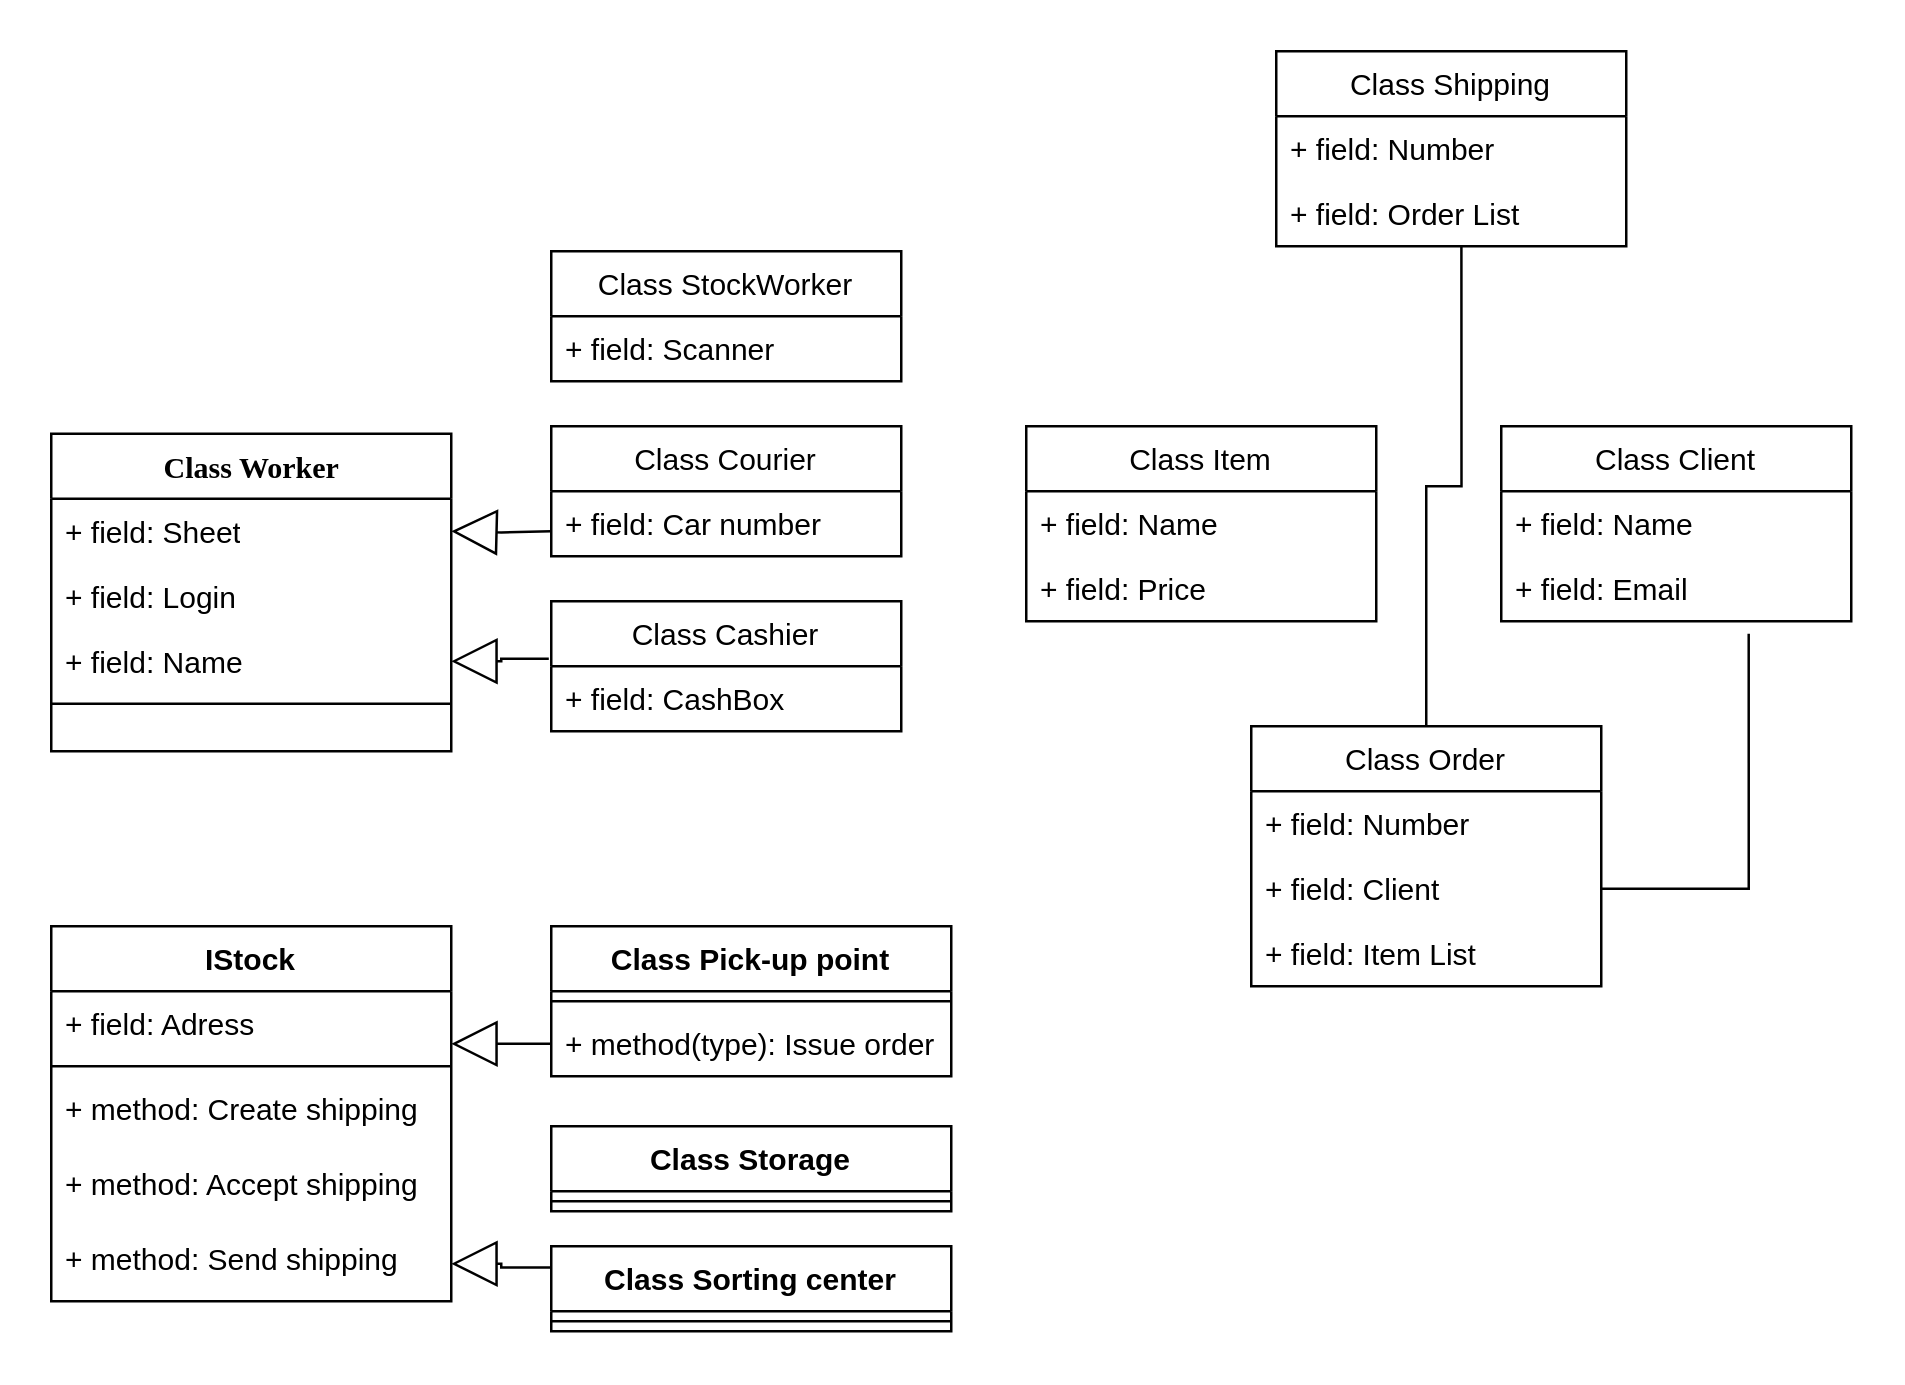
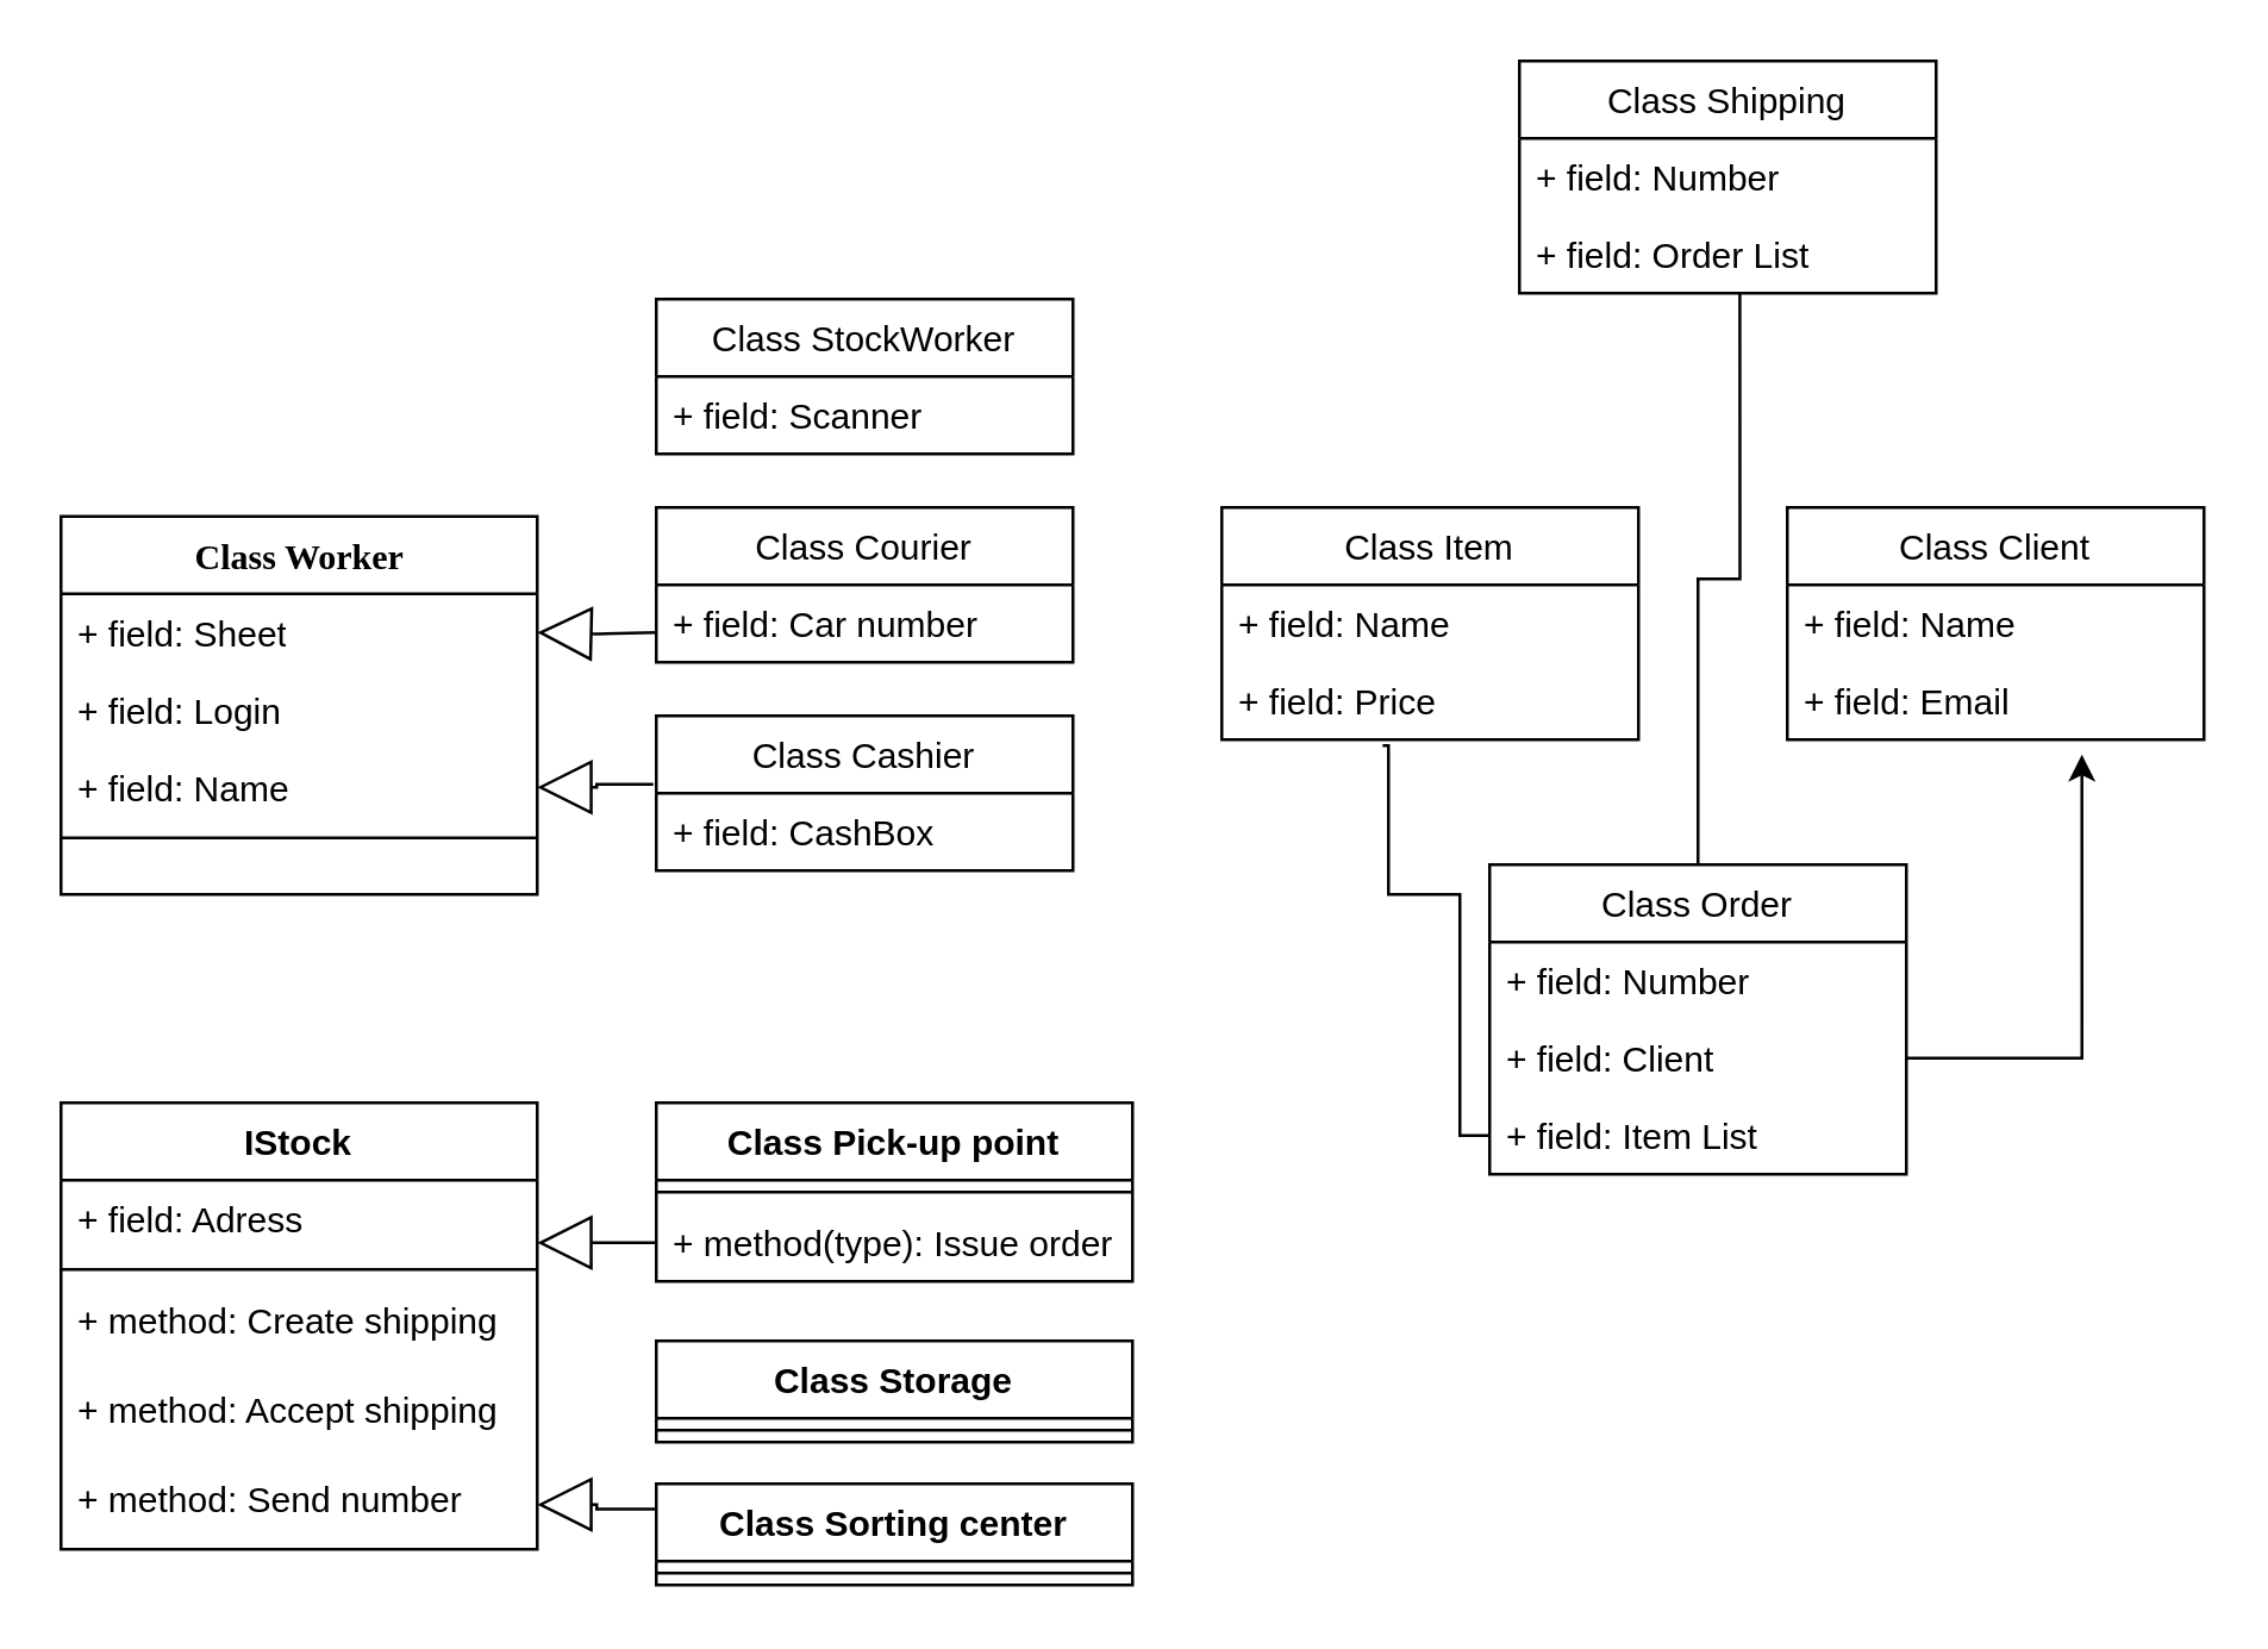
  <mxCell id="0" />
  <mxCell id="1" parent="0" />
  <mxCell id="2" value="Class Worker" style="swimlane;html=1;fontStyle=1;align=center;verticalAlign=top;childLayout=stackLayout;horizontal=1;startSize=26;horizontalStack=0;resizeParent=1;resizeLast=0;collapsible=1;marginBottom=0;swimlaneFillColor=#ffffff;rounded=0;shadow=0;comic=0;labelBackgroundColor=none;strokeWidth=1;fillColor=none;fontFamily=Verdana;fontSize=12" parent="1" vertex="1"><mxGeometry x="20" y="173" width="160" height="127" as="geometry" /></mxCell>
  <mxCell id="3" value="+ field: Sheet" style="text;html=1;strokeColor=none;fillColor=none;align=left;verticalAlign=top;spacingLeft=4;spacingRight=4;whiteSpace=wrap;overflow=hidden;rotatable=0;points=[[0,0.5],[1,0.5]];portConstraint=eastwest;" parent="2" vertex="1"><mxGeometry y="26" width="160" height="26" as="geometry" /></mxCell>
  <mxCell id="4" value="+ field: Login" style="text;html=1;strokeColor=none;fillColor=none;align=left;verticalAlign=top;spacingLeft=4;spacingRight=4;whiteSpace=wrap;overflow=hidden;rotatable=0;points=[[0,0.5],[1,0.5]];portConstraint=eastwest;" parent="2" vertex="1"><mxGeometry y="52" width="160" height="26" as="geometry" /></mxCell>
  <mxCell id="5" value="+ field: Name" style="text;html=1;strokeColor=none;fillColor=none;align=left;verticalAlign=top;spacingLeft=4;spacingRight=4;whiteSpace=wrap;overflow=hidden;rotatable=0;points=[[0,0.5],[1,0.5]];portConstraint=eastwest;" parent="2" vertex="1"><mxGeometry y="78" width="160" height="26" as="geometry" /></mxCell>
  <mxCell id="6" value="" style="line;html=1;strokeWidth=1;fillColor=none;align=left;verticalAlign=middle;spacingTop=-1;spacingLeft=3;spacingRight=3;rotatable=0;labelPosition=right;points=[];portConstraint=eastwest;" parent="2" vertex="1"><mxGeometry y="104" width="160" height="8" as="geometry" /></mxCell>
  <mxCell id="7" value="" style="endArrow=block;endSize=16;endFill=0;html=1;rounded=0;edgeStyle=orthogonalEdgeStyle;entryX=1;entryY=0.5;entryDx=0;entryDy=0;exitX=0;exitY=0.5;exitDx=0;exitDy=0;" parent="1" target="3" edge="1"><mxGeometry y="-22" width="160" relative="1" as="geometry"><mxPoint x="220" y="212" as="sourcePoint" /><mxPoint x="560" y="470" as="targetPoint" /><mxPoint as="offset" /></mxGeometry></mxCell>
  <mxCell id="8" value="Class Courier" style="swimlane;fontStyle=0;childLayout=stackLayout;horizontal=1;startSize=26;fillColor=none;horizontalStack=0;resizeParent=1;resizeParentMax=0;resizeLast=0;collapsible=1;marginBottom=0;" parent="1" vertex="1"><mxGeometry x="220" y="170" width="140" height="52" as="geometry" /></mxCell>
  <mxCell id="9" value="+ field: Car number" style="text;strokeColor=none;fillColor=none;align=left;verticalAlign=top;spacingLeft=4;spacingRight=4;overflow=hidden;rotatable=0;points=[[0,0.5],[1,0.5]];portConstraint=eastwest;" parent="8" vertex="1"><mxGeometry y="26" width="140" height="26" as="geometry" /></mxCell>
  <mxCell id="10" value="Class Cashier" style="swimlane;fontStyle=0;childLayout=stackLayout;horizontal=1;startSize=26;fillColor=none;horizontalStack=0;resizeParent=1;resizeParentMax=0;resizeLast=0;collapsible=1;marginBottom=0;" parent="1" vertex="1"><mxGeometry x="220" y="240" width="140" height="52" as="geometry" /></mxCell>
  <mxCell id="11" value="+ field: CashBox" style="text;strokeColor=none;fillColor=none;align=left;verticalAlign=top;spacingLeft=4;spacingRight=4;overflow=hidden;rotatable=0;points=[[0,0.5],[1,0.5]];portConstraint=eastwest;" parent="10" vertex="1"><mxGeometry y="26" width="140" height="26" as="geometry" /></mxCell>
  <mxCell id="12" value="" style="endArrow=block;endSize=16;endFill=0;html=1;rounded=0;edgeStyle=orthogonalEdgeStyle;entryX=1;entryY=0.5;entryDx=0;entryDy=0;exitX=-0.007;exitY=-0.115;exitDx=0;exitDy=0;exitPerimeter=0;" parent="1" source="11" target="5" edge="1"><mxGeometry width="160" relative="1" as="geometry"><mxPoint x="400" y="470" as="sourcePoint" /><mxPoint x="560" y="470" as="targetPoint" /></mxGeometry></mxCell>
  <mxCell id="13" value="IStock" style="swimlane;fontStyle=1;align=center;verticalAlign=top;childLayout=stackLayout;horizontal=1;startSize=26;horizontalStack=0;resizeParent=1;resizeParentMax=0;resizeLast=0;collapsible=1;marginBottom=0;" parent="1" vertex="1"><mxGeometry x="20" y="370" width="160" height="150" as="geometry"><mxRectangle x="90" y="280" width="70" height="26" as="alternateBounds" /></mxGeometry></mxCell>
  <mxCell id="14" value="+ field: Adress" style="text;strokeColor=none;fillColor=none;align=left;verticalAlign=top;spacingLeft=4;spacingRight=4;overflow=hidden;rotatable=0;points=[[0,0.5],[1,0.5]];portConstraint=eastwest;" parent="13" vertex="1"><mxGeometry y="26" width="160" height="26" as="geometry" /></mxCell>
  <mxCell id="15" value="" style="line;strokeWidth=1;fillColor=none;align=left;verticalAlign=middle;spacingTop=-1;spacingLeft=3;spacingRight=3;rotatable=0;labelPosition=right;points=[];portConstraint=eastwest;" parent="13" vertex="1"><mxGeometry y="52" width="160" height="8" as="geometry" /></mxCell>
  <mxCell id="16" value="+ method: Create shipping" style="text;strokeColor=none;fillColor=none;align=left;verticalAlign=top;spacingLeft=4;spacingRight=4;overflow=hidden;rotatable=0;points=[[0,0.5],[1,0.5]];portConstraint=eastwest;" parent="13" vertex="1"><mxGeometry y="60" width="160" height="30" as="geometry" /></mxCell>
  <mxCell id="17" value="+ method: Accept shipping" style="text;strokeColor=none;fillColor=none;align=left;verticalAlign=top;spacingLeft=4;spacingRight=4;overflow=hidden;rotatable=0;points=[[0,0.5],[1,0.5]];portConstraint=eastwest;" parent="13" vertex="1"><mxGeometry y="90" width="160" height="30" as="geometry" /></mxCell>
- <mxCell id="18" value="+ method: Send shipping" style="text;strokeColor=none;fillColor=none;align=left;verticalAlign=top;spacingLeft=4;spacingRight=4;overflow=hidden;rotatable=0;points=[[0,0.5],[1,0.5]];portConstraint=eastwest;" parent="13" vertex="1"><mxGeometry y="120" width="160" height="30" as="geometry" /></mxCell>
+ <mxCell id="18" value="+ method: Send number" style="text;strokeColor=none;fillColor=none;align=left;verticalAlign=top;spacingLeft=4;spacingRight=4;overflow=hidden;rotatable=0;points=[[0,0.5],[1,0.5]];portConstraint=eastwest;" parent="13" vertex="1"><mxGeometry y="120" width="160" height="30" as="geometry" /></mxCell>
  <mxCell id="19" value="Class Pick-up point" style="swimlane;fontStyle=1;align=center;verticalAlign=top;childLayout=stackLayout;horizontal=1;startSize=26;horizontalStack=0;resizeParent=1;resizeParentMax=0;resizeLast=0;collapsible=1;marginBottom=0;fillColor=none;gradientColor=none;" parent="1" vertex="1"><mxGeometry x="220" y="370" width="160" height="60" as="geometry" /></mxCell>
  <mxCell id="20" value="" style="line;strokeWidth=1;fillColor=none;align=left;verticalAlign=middle;spacingTop=-1;spacingLeft=3;spacingRight=3;rotatable=0;labelPosition=right;points=[];portConstraint=eastwest;" parent="19" vertex="1"><mxGeometry y="26" width="160" height="8" as="geometry" /></mxCell>
  <mxCell id="21" value="+ method(type): Issue order" style="text;strokeColor=none;fillColor=none;align=left;verticalAlign=top;spacingLeft=4;spacingRight=4;overflow=hidden;rotatable=0;points=[[0,0.5],[1,0.5]];portConstraint=eastwest;" parent="19" vertex="1"><mxGeometry y="34" width="160" height="26" as="geometry" /></mxCell>
  <mxCell id="22" value="" style="endArrow=block;endSize=16;endFill=0;html=1;rounded=0;edgeStyle=orthogonalEdgeStyle;exitX=0;exitY=0.5;exitDx=0;exitDy=0;entryX=1;entryY=0.808;entryDx=0;entryDy=0;entryPerimeter=0;" parent="1" source="21" target="14" edge="1"><mxGeometry x="-0.0" y="-37" width="160" relative="1" as="geometry"><mxPoint x="400" y="310" as="sourcePoint" /><mxPoint x="560" y="310" as="targetPoint" /><mxPoint as="offset" /></mxGeometry></mxCell>
  <mxCell id="23" value="Class Sorting center" style="swimlane;fontStyle=1;align=center;verticalAlign=top;childLayout=stackLayout;horizontal=1;startSize=26;horizontalStack=0;resizeParent=1;resizeParentMax=0;resizeLast=0;collapsible=1;marginBottom=0;fillColor=none;gradientColor=none;" parent="1" vertex="1"><mxGeometry x="220" y="498" width="160" height="34" as="geometry" /></mxCell>
  <mxCell id="24" value="" style="line;strokeWidth=1;fillColor=none;align=left;verticalAlign=middle;spacingTop=-1;spacingLeft=3;spacingRight=3;rotatable=0;labelPosition=right;points=[];portConstraint=eastwest;" parent="23" vertex="1"><mxGeometry y="26" width="160" height="8" as="geometry" /></mxCell>
  <mxCell id="25" value="Class Storage" style="swimlane;fontStyle=1;align=center;verticalAlign=top;childLayout=stackLayout;horizontal=1;startSize=26;horizontalStack=0;resizeParent=1;resizeParentMax=0;resizeLast=0;collapsible=1;marginBottom=0;fillColor=none;gradientColor=none;" parent="1" vertex="1"><mxGeometry x="220" y="450" width="160" height="34" as="geometry" /></mxCell>
  <mxCell id="26" value="" style="line;strokeWidth=1;fillColor=none;align=left;verticalAlign=middle;spacingTop=-1;spacingLeft=3;spacingRight=3;rotatable=0;labelPosition=right;points=[];portConstraint=eastwest;" parent="25" vertex="1"><mxGeometry y="26" width="160" height="8" as="geometry" /></mxCell>
  <mxCell id="27" value="" style="endArrow=block;endSize=16;endFill=0;html=1;rounded=0;edgeStyle=orthogonalEdgeStyle;entryX=1;entryY=0.5;entryDx=0;entryDy=0;exitX=0;exitY=0.25;exitDx=0;exitDy=0;" parent="1" source="23" target="18" edge="1"><mxGeometry width="160" relative="1" as="geometry"><mxPoint x="430" y="410" as="sourcePoint" /><mxPoint x="590" y="410" as="targetPoint" /></mxGeometry></mxCell>
  <mxCell id="28" value="Class Item" style="swimlane;fontStyle=0;childLayout=stackLayout;horizontal=1;startSize=26;fillColor=none;horizontalStack=0;resizeParent=1;resizeParentMax=0;resizeLast=0;collapsible=1;marginBottom=0;" vertex="1" parent="1"><mxGeometry x="410" y="170" width="140" height="78" as="geometry" /></mxCell>
  <mxCell id="29" value="+ field: Name" style="text;strokeColor=none;fillColor=none;align=left;verticalAlign=top;spacingLeft=4;spacingRight=4;overflow=hidden;rotatable=0;points=[[0,0.5],[1,0.5]];portConstraint=eastwest;" vertex="1" parent="28"><mxGeometry y="26" width="140" height="26" as="geometry" /></mxCell>
  <mxCell id="30" value="+ field: Price" style="text;strokeColor=none;fillColor=none;align=left;verticalAlign=top;spacingLeft=4;spacingRight=4;overflow=hidden;rotatable=0;points=[[0,0.5],[1,0.5]];portConstraint=eastwest;" vertex="1" parent="28"><mxGeometry y="52" width="140" height="26" as="geometry" /></mxCell>
  <mxCell id="31" value="Class Client" style="swimlane;fontStyle=0;childLayout=stackLayout;horizontal=1;startSize=26;fillColor=none;horizontalStack=0;resizeParent=1;resizeParentMax=0;resizeLast=0;collapsible=1;marginBottom=0;" vertex="1" parent="1"><mxGeometry x="600" y="170" width="140" height="78" as="geometry" /></mxCell>
  <mxCell id="32" value="+ field: Name" style="text;strokeColor=none;fillColor=none;align=left;verticalAlign=top;spacingLeft=4;spacingRight=4;overflow=hidden;rotatable=0;points=[[0,0.5],[1,0.5]];portConstraint=eastwest;" vertex="1" parent="31"><mxGeometry y="26" width="140" height="26" as="geometry" /></mxCell>
  <mxCell id="33" value="+ field: Email" style="text;strokeColor=none;fillColor=none;align=left;verticalAlign=top;spacingLeft=4;spacingRight=4;overflow=hidden;rotatable=0;points=[[0,0.5],[1,0.5]];portConstraint=eastwest;" vertex="1" parent="31"><mxGeometry y="52" width="140" height="26" as="geometry" /></mxCell>
  <mxCell id="34" value="Class Order" style="swimlane;fontStyle=0;childLayout=stackLayout;horizontal=1;startSize=26;fillColor=none;horizontalStack=0;resizeParent=1;resizeParentMax=0;resizeLast=0;collapsible=1;marginBottom=0;" vertex="1" parent="1"><mxGeometry x="500" y="290" width="140" height="104" as="geometry" /></mxCell>
  <mxCell id="35" value="+ field: Number" style="text;strokeColor=none;fillColor=none;align=left;verticalAlign=top;spacingLeft=4;spacingRight=4;overflow=hidden;rotatable=0;points=[[0,0.5],[1,0.5]];portConstraint=eastwest;" vertex="1" parent="34"><mxGeometry y="26" width="140" height="26" as="geometry" /></mxCell>
  <mxCell id="36" value="+ field: Client" style="text;strokeColor=none;fillColor=none;align=left;verticalAlign=top;spacingLeft=4;spacingRight=4;overflow=hidden;rotatable=0;points=[[0,0.5],[1,0.5]];portConstraint=eastwest;" vertex="1" parent="34"><mxGeometry y="52" width="140" height="26" as="geometry" /></mxCell>
  <mxCell id="37" value="+ field: Item List" style="text;strokeColor=none;fillColor=none;align=left;verticalAlign=top;spacingLeft=4;spacingRight=4;overflow=hidden;rotatable=0;points=[[0,0.5],[1,0.5]];portConstraint=eastwest;" vertex="1" parent="34"><mxGeometry y="78" width="140" height="26" as="geometry" /></mxCell>
  <mxCell id="38" value="Class StockWorker" style="swimlane;fontStyle=0;childLayout=stackLayout;horizontal=1;startSize=26;fillColor=none;horizontalStack=0;resizeParent=1;resizeParentMax=0;resizeLast=0;collapsible=1;marginBottom=0;" vertex="1" parent="1"><mxGeometry x="220" y="100" width="140" height="52" as="geometry" /></mxCell>
  <mxCell id="39" value="+ field: Scanner" style="text;strokeColor=none;fillColor=none;align=left;verticalAlign=top;spacingLeft=4;spacingRight=4;overflow=hidden;rotatable=0;points=[[0,0.5],[1,0.5]];portConstraint=eastwest;" vertex="1" parent="38"><mxGeometry y="26" width="140" height="26" as="geometry" /></mxCell>
- <mxCell id="41" value="" style="endArrow=none;html=1;edgeStyle=orthogonalEdgeStyle;rounded=0;exitX=1;exitY=0.5;exitDx=0;exitDy=0;entryX=0.707;entryY=1.192;entryDx=0;entryDy=0;entryPerimeter=0;" edge="1" parent="1" source="36" target="33"><mxGeometry relative="1" as="geometry"><mxPoint x="570" y="300" as="sourcePoint" /><mxPoint x="730" y="300" as="targetPoint" /><Array as="points"><mxPoint x="699" y="355" /></Array></mxGeometry></mxCell>
+ <mxCell id="40" value="" style="endArrow=none;html=1;edgeStyle=orthogonalEdgeStyle;rounded=0;exitX=0;exitY=0.5;exitDx=0;exitDy=0;entryX=0.386;entryY=1.077;entryDx=0;entryDy=0;entryPerimeter=0;" edge="1" parent="1" source="37" target="30"><mxGeometry relative="1" as="geometry"><mxPoint x="570" y="300" as="sourcePoint" /><mxPoint x="440" y="280" as="targetPoint" /><Array as="points"><mxPoint x="490" y="381" /><mxPoint x="490" y="300" /><mxPoint x="466" y="300" /><mxPoint x="466" y="250" /></Array></mxGeometry></mxCell>
+ <mxCell id="41" value="" style="endArrow=classic;html=1;edgeStyle=orthogonalEdgeStyle;rounded=0;exitX=1;exitY=0.5;exitDx=0;exitDy=0;entryX=0.707;entryY=1.192;entryDx=0;entryDy=0;entryPerimeter=0;" edge="1" parent="1" source="36" target="33"><mxGeometry relative="1" as="geometry"><mxPoint x="570" y="300" as="sourcePoint" /><mxPoint x="730" y="300" as="targetPoint" /><Array as="points"><mxPoint x="699" y="355" /></Array></mxGeometry></mxCell>
  <mxCell id="42" value="Class Shipping" style="swimlane;fontStyle=0;childLayout=stackLayout;horizontal=1;startSize=26;fillColor=none;horizontalStack=0;resizeParent=1;resizeParentMax=0;resizeLast=0;collapsible=1;marginBottom=0;" vertex="1" parent="1"><mxGeometry x="510" y="20" width="140" height="78" as="geometry" /></mxCell>
  <mxCell id="43" value="+ field: Number" style="text;strokeColor=none;fillColor=none;align=left;verticalAlign=top;spacingLeft=4;spacingRight=4;overflow=hidden;rotatable=0;points=[[0,0.5],[1,0.5]];portConstraint=eastwest;" vertex="1" parent="42"><mxGeometry y="26" width="140" height="26" as="geometry" /></mxCell>
  <mxCell id="44" value="+ field: Order List" style="text;strokeColor=none;fillColor=none;align=left;verticalAlign=top;spacingLeft=4;spacingRight=4;overflow=hidden;rotatable=0;points=[[0,0.5],[1,0.5]];portConstraint=eastwest;" vertex="1" parent="42"><mxGeometry y="52" width="140" height="26" as="geometry" /></mxCell>
  <mxCell id="45" value="" style="endArrow=none;html=1;edgeStyle=orthogonalEdgeStyle;rounded=0;entryX=0.529;entryY=1;entryDx=0;entryDy=0;entryPerimeter=0;exitX=0.5;exitY=0;exitDx=0;exitDy=0;" edge="1" parent="1" source="34" target="44"><mxGeometry relative="1" as="geometry"><mxPoint x="570" y="260" as="sourcePoint" /><mxPoint x="730" y="300" as="targetPoint" /></mxGeometry></mxCell>
